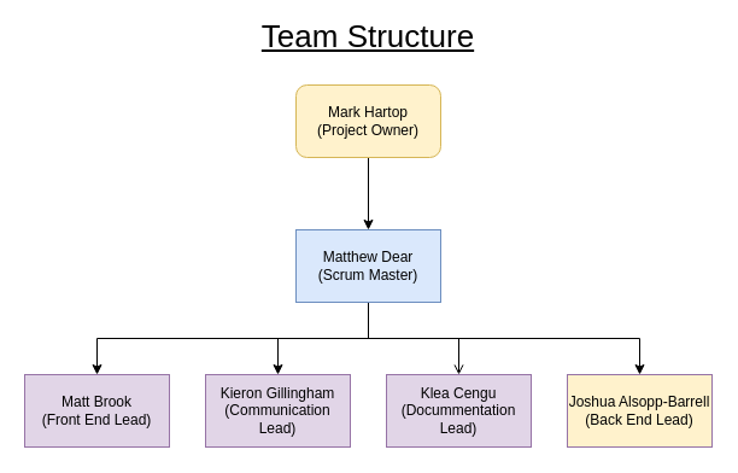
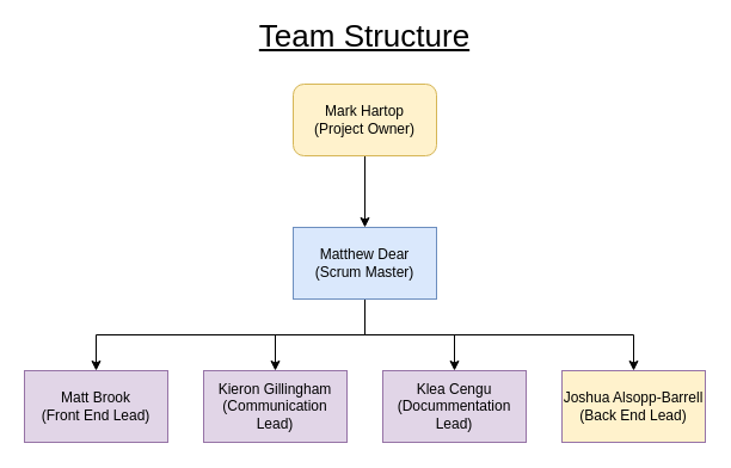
  <mxCell id="0" />
  <mxCell id="1" parent="0" />
  <mxCell id="2" style="edgeStyle=orthogonalEdgeStyle;rounded=0;orthogonalLoop=1;jettySize=auto;html=1;exitX=0.5;exitY=1;exitDx=0;exitDy=0;entryX=0.5;entryY=0;entryDx=0;entryDy=0;" parent="1" source="3" target="8" edge="1"><mxGeometry relative="1" as="geometry" /></mxCell>
  <mxCell id="3" value="Mark Hartop&lt;br&gt;(Project Owner)" style="whiteSpace=wrap;html=1;fillColor=#fff2cc;strokeColor=#d6b656;rounded=1;" parent="1" vertex="1"><mxGeometry x="245" y="70" width="120" height="60" as="geometry" /></mxCell>
  <mxCell id="4" style="edgeStyle=orthogonalEdgeStyle;rounded=0;orthogonalLoop=1;jettySize=auto;html=1;exitX=0.5;exitY=1;exitDx=0;exitDy=0;entryX=0.5;entryY=0;entryDx=0;entryDy=0;" parent="1" source="8" target="10" edge="1"><mxGeometry relative="1" as="geometry" /></mxCell>
- <mxCell id="5" style="edgeStyle=orthogonalEdgeStyle;rounded=0;orthogonalLoop=1;jettySize=auto;html=1;exitX=0.5;exitY=1;exitDx=0;exitDy=0;entryX=0.5;entryY=0;entryDx=0;entryDy=0;endArrow=open;" parent="1" source="8" target="11" edge="1"><mxGeometry relative="1" as="geometry" /></mxCell>
+ <mxCell id="5" style="edgeStyle=orthogonalEdgeStyle;rounded=0;orthogonalLoop=1;jettySize=auto;html=1;exitX=0.5;exitY=1;exitDx=0;exitDy=0;entryX=0.5;entryY=0;entryDx=0;entryDy=0;" parent="1" source="8" target="11" edge="1"><mxGeometry relative="1" as="geometry" /></mxCell>
  <mxCell id="6" style="edgeStyle=orthogonalEdgeStyle;rounded=0;orthogonalLoop=1;jettySize=auto;html=1;exitX=0.5;exitY=1;exitDx=0;exitDy=0;entryX=0.5;entryY=0;entryDx=0;entryDy=0;" parent="1" source="8" target="12" edge="1"><mxGeometry relative="1" as="geometry" /></mxCell>
  <mxCell id="7" style="edgeStyle=orthogonalEdgeStyle;rounded=0;orthogonalLoop=1;jettySize=auto;html=1;exitX=0.5;exitY=1;exitDx=0;exitDy=0;entryX=0.5;entryY=0;entryDx=0;entryDy=0;" parent="1" source="8" target="9" edge="1"><mxGeometry relative="1" as="geometry" /></mxCell>
  <mxCell id="8" value="Matthew Dear&lt;br&gt;(Scrum Master)" style="rounded=0;whiteSpace=wrap;html=1;fillColor=#dae8fc;strokeColor=#6c8ebf;" parent="1" vertex="1"><mxGeometry x="245" y="190" width="120" height="60" as="geometry" /></mxCell>
  <mxCell id="9" value="Matt Brook&lt;br&gt;(Front End Lead)" style="rounded=0;whiteSpace=wrap;html=1;fillColor=#e1d5e7;strokeColor=#9673a6;" parent="1" vertex="1"><mxGeometry x="20" y="310" width="120" height="60" as="geometry" /></mxCell>
  <mxCell id="10" value="Kieron Gillingham&lt;br&gt;(Communication Lead)" style="rounded=0;whiteSpace=wrap;html=1;fillColor=#e1d5e7;strokeColor=#9673a6;" parent="1" vertex="1"><mxGeometry x="170" y="310" width="120" height="60" as="geometry" /></mxCell>
  <mxCell id="11" value="Klea Cengu&lt;br&gt;(Docummentation Lead)" style="rounded=0;whiteSpace=wrap;html=1;fillColor=#e1d5e7;strokeColor=#9673a6;" parent="1" vertex="1"><mxGeometry x="320" y="310" width="120" height="60" as="geometry" /></mxCell>
  <mxCell id="12" value="Joshua Alsopp-Barrell&lt;br&gt;(Back End Lead)" style="rounded=0;whiteSpace=wrap;html=1;fillColor=#fff2cc;strokeColor=#9673a6;" parent="1" vertex="1"><mxGeometry x="470" y="310" width="120" height="60" as="geometry" /></mxCell>
  <mxCell id="13" value="&lt;font style=&quot;font-size: 26px&quot;&gt;&lt;u&gt;Team Structure&lt;/u&gt;&lt;/font&gt;" style="text;html=1;strokeColor=none;fillColor=none;align=center;verticalAlign=middle;whiteSpace=wrap;rounded=0;" parent="1" vertex="1"><mxGeometry x="203" y="20" width="204" height="20" as="geometry" /></mxCell>
